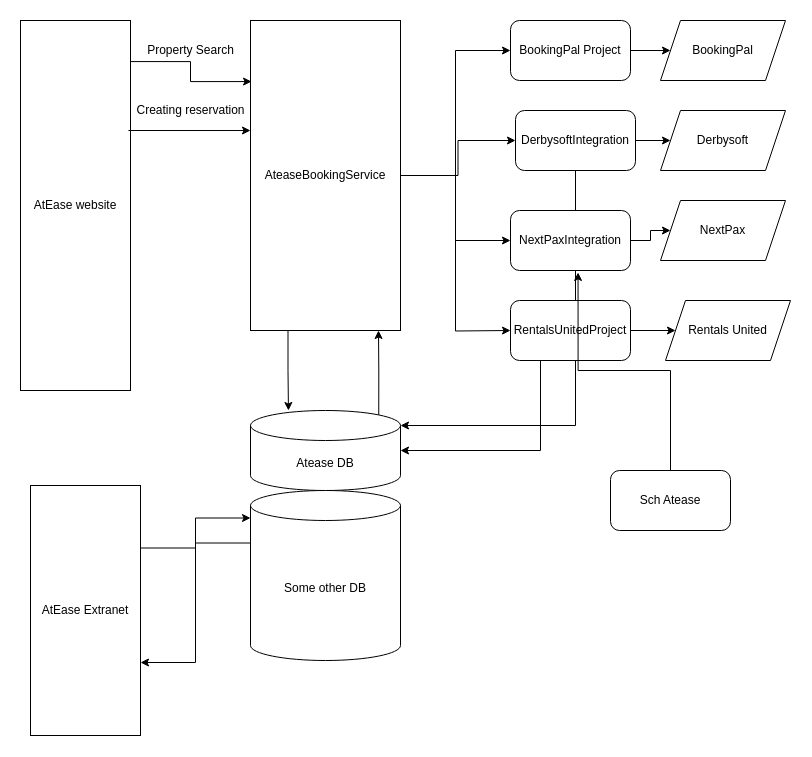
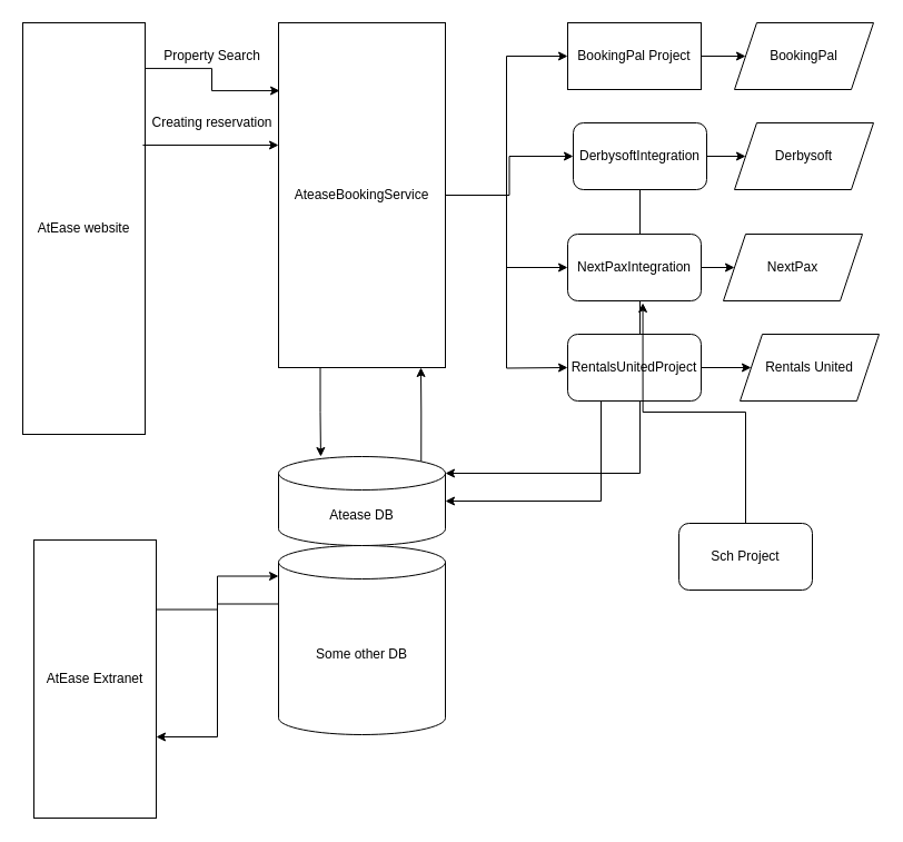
  <mxCell id="0" />
  <mxCell id="1" parent="0" />
  <mxCell id="2" value="" style="edgeStyle=orthogonalEdgeStyle;rounded=0;orthogonalLoop=1;jettySize=auto;html=1;exitX=0.111;exitY=0.009;exitDx=0;exitDy=0;exitPerimeter=0;entryX=0.197;entryY=0.993;entryDx=0;entryDy=0;entryPerimeter=0;" parent="1" source="4" target="10" edge="1"><mxGeometry relative="1" as="geometry"><mxPoint x="160" y="210" as="sourcePoint" /><mxPoint x="240" y="83" as="targetPoint" /></mxGeometry></mxCell>
  <mxCell id="3" value="Property Search" style="text;html=1;align=center;verticalAlign=middle;resizable=0;points=[];autosize=1;strokeColor=none;fillColor=none;" parent="1" vertex="1"><mxGeometry x="140" y="40" width="100" height="20" as="geometry" /></mxCell>
  <mxCell id="4" value="&lt;span&gt;AtEase website&lt;/span&gt;" style="rounded=0;whiteSpace=wrap;html=1;direction=south;" parent="1" vertex="1"><mxGeometry x="20" y="20" width="110" height="370" as="geometry" /></mxCell>
  <mxCell id="5" style="edgeStyle=orthogonalEdgeStyle;rounded=0;orthogonalLoop=1;jettySize=auto;html=1;exitX=1;exitY=0.75;exitDx=0;exitDy=0;entryX=0.253;entryY=0;entryDx=0;entryDy=0;entryPerimeter=0;" parent="1" source="10" target="12" edge="1"><mxGeometry relative="1" as="geometry" /></mxCell>
  <mxCell id="6" value="" style="edgeStyle=orthogonalEdgeStyle;rounded=0;orthogonalLoop=1;jettySize=auto;html=1;entryX=0;entryY=0.5;entryDx=0;entryDy=0;" parent="1" source="10" target="24" edge="1"><mxGeometry relative="1" as="geometry"><mxPoint x="505" y="50" as="targetPoint" /></mxGeometry></mxCell>
  <mxCell id="7" style="edgeStyle=orthogonalEdgeStyle;rounded=0;orthogonalLoop=1;jettySize=auto;html=1;entryX=0;entryY=0.5;entryDx=0;entryDy=0;" parent="1" source="10" target="27" edge="1"><mxGeometry relative="1" as="geometry"><mxPoint x="505" y="150" as="targetPoint" /></mxGeometry></mxCell>
  <mxCell id="8" style="edgeStyle=orthogonalEdgeStyle;rounded=0;orthogonalLoop=1;jettySize=auto;html=1;entryX=0;entryY=0.5;entryDx=0;entryDy=0;" parent="1" source="10" target="29" edge="1"><mxGeometry relative="1" as="geometry"><mxPoint x="505" y="240" as="targetPoint" /></mxGeometry></mxCell>
  <mxCell id="9" style="edgeStyle=orthogonalEdgeStyle;rounded=0;orthogonalLoop=1;jettySize=auto;html=1;" parent="1" source="10" edge="1"><mxGeometry relative="1" as="geometry"><mxPoint x="510" y="330" as="targetPoint" /></mxGeometry></mxCell>
  <mxCell id="10" value="&lt;span&gt;AteaseBookingService&lt;/span&gt;" style="rounded=0;whiteSpace=wrap;html=1;direction=south;" parent="1" vertex="1"><mxGeometry x="250" y="20" width="150" height="310" as="geometry" /></mxCell>
  <mxCell id="11" style="edgeStyle=orthogonalEdgeStyle;rounded=0;orthogonalLoop=1;jettySize=auto;html=1;exitX=0.855;exitY=0;exitDx=0;exitDy=4.35;exitPerimeter=0;" parent="1" source="12" edge="1"><mxGeometry relative="1" as="geometry"><mxPoint x="378" y="330" as="targetPoint" /></mxGeometry></mxCell>
  <mxCell id="12" value="Atease DB" style="shape=cylinder3;whiteSpace=wrap;html=1;boundedLbl=1;backgroundOutline=1;size=15;" parent="1" vertex="1"><mxGeometry x="250" y="410" width="150" height="80" as="geometry" /></mxCell>
  <mxCell id="13" value="" style="edgeStyle=orthogonalEdgeStyle;rounded=0;orthogonalLoop=1;jettySize=auto;html=1;exitX=0.111;exitY=0.009;exitDx=0;exitDy=0;exitPerimeter=0;entryX=0.197;entryY=0.993;entryDx=0;entryDy=0;entryPerimeter=0;" parent="1" edge="1"><mxGeometry relative="1" as="geometry"><mxPoint x="127.96" y="130" as="sourcePoint" /><mxPoint x="250" y="130.02" as="targetPoint" /></mxGeometry></mxCell>
  <mxCell id="14" value="Creating reservation" style="text;html=1;align=center;verticalAlign=middle;resizable=0;points=[];autosize=1;strokeColor=none;fillColor=none;" parent="1" vertex="1"><mxGeometry x="130" y="100" width="120" height="20" as="geometry" /></mxCell>
  <mxCell id="15" style="edgeStyle=orthogonalEdgeStyle;rounded=0;orthogonalLoop=1;jettySize=auto;html=1;exitX=0.25;exitY=0;exitDx=0;exitDy=0;entryX=0;entryY=0;entryDx=0;entryDy=27.5;entryPerimeter=0;" parent="1" source="16" target="18" edge="1"><mxGeometry relative="1" as="geometry" /></mxCell>
  <mxCell id="16" value="&lt;span&gt;AtEase Extranet&lt;/span&gt;" style="rounded=0;whiteSpace=wrap;html=1;direction=south;" parent="1" vertex="1"><mxGeometry x="30" y="485" width="110" height="250" as="geometry" /></mxCell>
  <mxCell id="17" style="edgeStyle=orthogonalEdgeStyle;rounded=0;orthogonalLoop=1;jettySize=auto;html=1;exitX=0;exitY=0;exitDx=0;exitDy=52.5;exitPerimeter=0;entryX=0.708;entryY=0;entryDx=0;entryDy=0;entryPerimeter=0;" parent="1" source="18" target="16" edge="1"><mxGeometry relative="1" as="geometry" /></mxCell>
  <mxCell id="18" value="Some other DB" style="shape=cylinder3;whiteSpace=wrap;html=1;boundedLbl=1;backgroundOutline=1;size=15;" parent="1" vertex="1"><mxGeometry x="250" y="490" width="150" height="170" as="geometry" /></mxCell>
  <mxCell id="19" value="BookingPal" style="shape=parallelogram;perimeter=parallelogramPerimeter;whiteSpace=wrap;html=1;fixedSize=1;rounded=0;" parent="1" vertex="1"><mxGeometry x="660" y="20" width="125" height="60" as="geometry" /></mxCell>
  <mxCell id="20" value="Derbysoft" style="shape=parallelogram;perimeter=parallelogramPerimeter;whiteSpace=wrap;html=1;fixedSize=1;rounded=0;" parent="1" vertex="1"><mxGeometry x="660" y="110" width="125" height="60" as="geometry" /></mxCell>
- <mxCell id="21" value="NextPax" style="shape=parallelogram;perimeter=parallelogramPerimeter;whiteSpace=wrap;html=1;fixedSize=1;rounded=0;" parent="1" vertex="1"><mxGeometry x="660" y="200" width="125" height="60" as="geometry" /></mxCell>
+ <mxCell id="21" value="NextPax" style="shape=parallelogram;perimeter=parallelogramPerimeter;whiteSpace=wrap;html=1;fixedSize=1;rounded=0;" parent="1" vertex="1"><mxGeometry x="650" y="210" width="125" height="60" as="geometry" /></mxCell>
  <mxCell id="22" value="Rentals United" style="shape=parallelogram;perimeter=parallelogramPerimeter;whiteSpace=wrap;html=1;fixedSize=1;rounded=0;" parent="1" vertex="1"><mxGeometry x="665" y="300" width="125" height="60" as="geometry" /></mxCell>
  <mxCell id="23" value="" style="edgeStyle=orthogonalEdgeStyle;rounded=0;orthogonalLoop=1;jettySize=auto;html=1;" parent="1" source="24" target="19" edge="1"><mxGeometry relative="1" as="geometry" /></mxCell>
- <mxCell id="24" value="BookingPal Project" style="rounded=1;whiteSpace=wrap;html=1;" parent="1" vertex="1"><mxGeometry x="510" y="20" width="120" height="60" as="geometry" /></mxCell>
+ <mxCell id="24" value="BookingPal Project" style="whiteSpace=wrap;html=1;rounded=0;" parent="1" vertex="1"><mxGeometry x="510" y="20" width="120" height="60" as="geometry" /></mxCell>
  <mxCell id="25" value="" style="edgeStyle=orthogonalEdgeStyle;rounded=0;orthogonalLoop=1;jettySize=auto;html=1;" parent="1" source="27" target="20" edge="1"><mxGeometry relative="1" as="geometry" /></mxCell>
  <mxCell id="26" style="edgeStyle=orthogonalEdgeStyle;rounded=0;orthogonalLoop=1;jettySize=auto;html=1;exitX=0.5;exitY=1;exitDx=0;exitDy=0;entryX=1;entryY=0;entryDx=0;entryDy=15;entryPerimeter=0;" parent="1" source="27" target="12" edge="1"><mxGeometry relative="1" as="geometry" /></mxCell>
  <mxCell id="27" value="DerbysoftIntegration" style="rounded=1;whiteSpace=wrap;html=1;" parent="1" vertex="1"><mxGeometry x="515" y="110" width="120" height="60" as="geometry" /></mxCell>
  <mxCell id="28" value="" style="edgeStyle=orthogonalEdgeStyle;rounded=0;orthogonalLoop=1;jettySize=auto;html=1;" parent="1" source="29" target="21" edge="1"><mxGeometry relative="1" as="geometry" /></mxCell>
  <mxCell id="29" value="NextPaxIntegration" style="rounded=1;whiteSpace=wrap;html=1;" parent="1" vertex="1"><mxGeometry x="510" y="210" width="120" height="60" as="geometry" /></mxCell>
  <mxCell id="30" value="" style="edgeStyle=orthogonalEdgeStyle;rounded=0;orthogonalLoop=1;jettySize=auto;html=1;" parent="1" source="32" target="22" edge="1"><mxGeometry relative="1" as="geometry" /></mxCell>
  <mxCell id="31" style="edgeStyle=orthogonalEdgeStyle;rounded=0;orthogonalLoop=1;jettySize=auto;html=1;exitX=0.25;exitY=1;exitDx=0;exitDy=0;entryX=1;entryY=0.5;entryDx=0;entryDy=0;entryPerimeter=0;" parent="1" source="32" target="12" edge="1"><mxGeometry relative="1" as="geometry" /></mxCell>
  <mxCell id="32" value="RentalsUnitedProject" style="rounded=1;whiteSpace=wrap;html=1;" parent="1" vertex="1"><mxGeometry x="510" y="300" width="120" height="60" as="geometry" /></mxCell>
  <mxCell id="33" style="edgeStyle=orthogonalEdgeStyle;rounded=0;orthogonalLoop=1;jettySize=auto;html=1;entryX=0.563;entryY=1.033;entryDx=0;entryDy=0;entryPerimeter=0;" parent="1" source="34" target="29" edge="1"><mxGeometry relative="1" as="geometry" /></mxCell>
- <mxCell id="34" value="Sch Atease" style="rounded=1;whiteSpace=wrap;html=1;" parent="1" vertex="1"><mxGeometry x="610" y="470" width="120" height="60" as="geometry" /></mxCell>
+ <mxCell id="34" value="Sch Project" style="rounded=1;whiteSpace=wrap;html=1;" parent="1" vertex="1"><mxGeometry x="610" y="470" width="120" height="60" as="geometry" /></mxCell>
